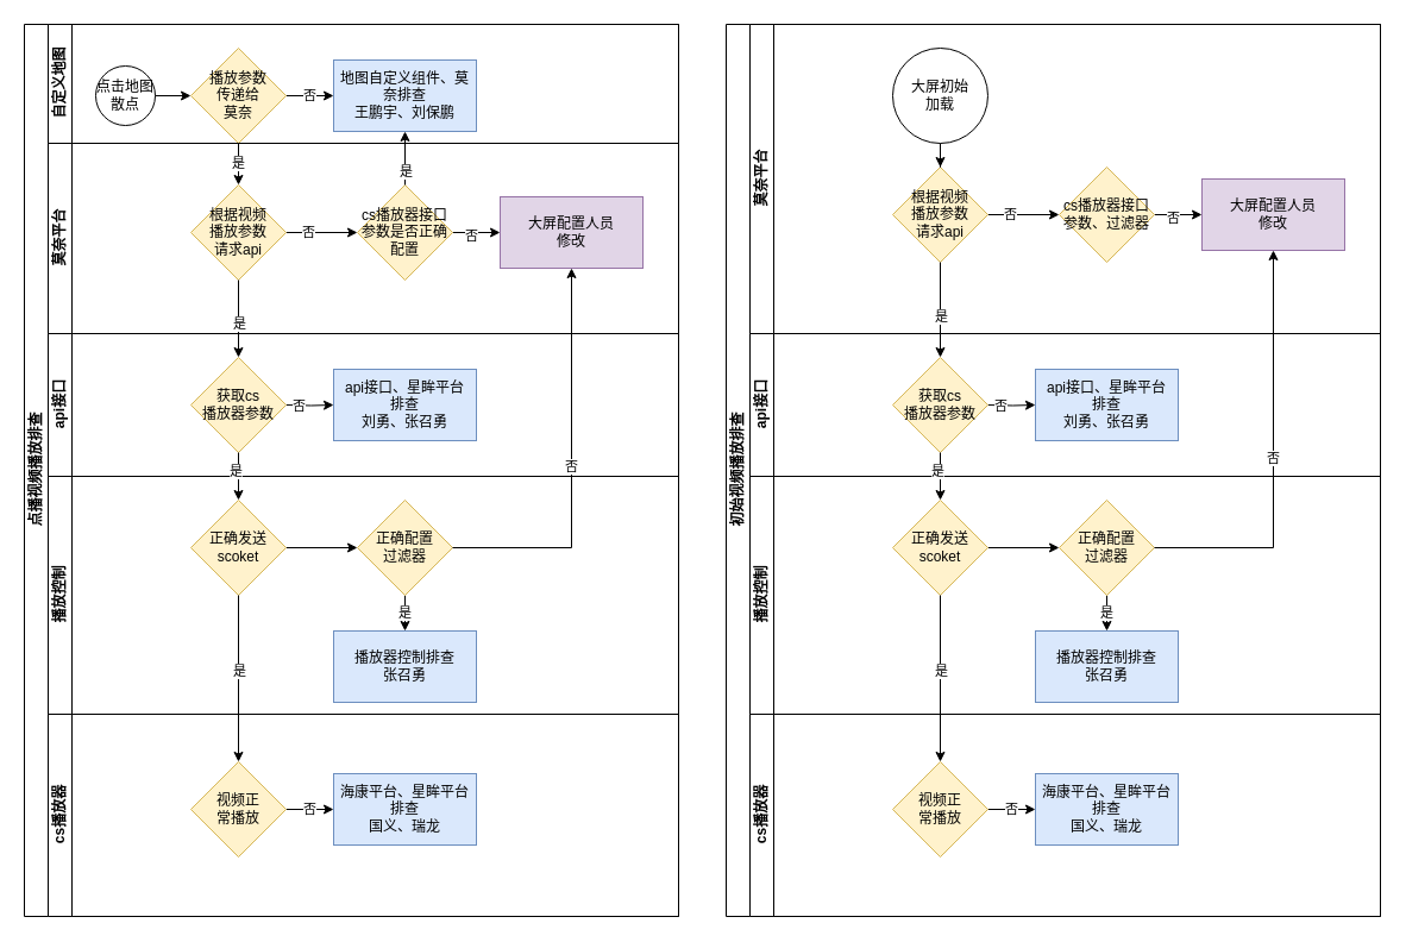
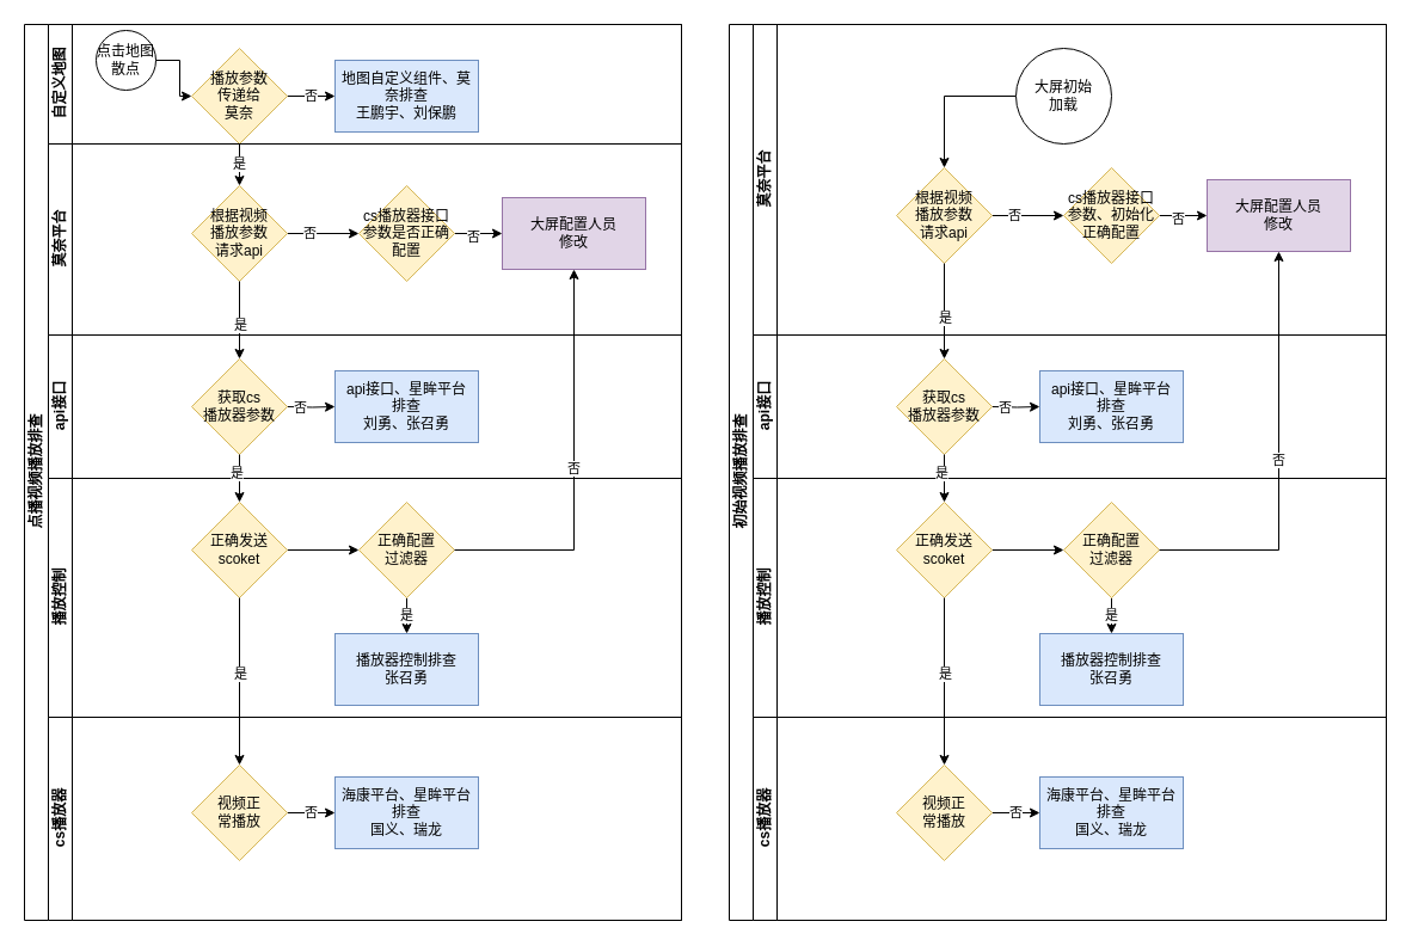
  <mxCell id="0" />
  <mxCell id="1" parent="0" />
  <mxCell id="2" value="点播视频播放排查" style="swimlane;html=1;childLayout=stackLayout;resizeParent=1;resizeParentMax=0;horizontal=0;startSize=20;horizontalStack=0;" parent="1" vertex="1"><mxGeometry x="20" y="20" width="550" height="750" as="geometry" /></mxCell>
  <mxCell id="3" value="自定义地图" style="swimlane;html=1;startSize=20;horizontal=0;" parent="2" vertex="1"><mxGeometry x="20" width="530" height="100" as="geometry" /></mxCell>
- <mxCell id="4" value="点击地图散点" style="ellipse;whiteSpace=wrap;html=1;" parent="3" vertex="1"><mxGeometry x="40" y="35" width="50" height="50" as="geometry" /></mxCell>
+ <mxCell id="4" value="点击地图散点" style="ellipse;whiteSpace=wrap;html=1;" parent="3" vertex="1"><mxGeometry x="40" y="5" width="50" height="50" as="geometry" /></mxCell>
  <mxCell id="5" value="" style="edgeStyle=orthogonalEdgeStyle;rounded=0;orthogonalLoop=1;jettySize=auto;html=1;endArrow=classic;endFill=1;" parent="3" edge="1"><mxGeometry relative="1" as="geometry"><mxPoint x="320" y="60" as="sourcePoint" /><mxPoint x="360" y="60" as="targetPoint" /></mxGeometry></mxCell>
  <mxCell id="6" value="否" style="edgeStyle=orthogonalEdgeStyle;rounded=0;orthogonalLoop=1;jettySize=auto;html=1;" edge="1" parent="3" source="7" target="9"><mxGeometry relative="1" as="geometry" /></mxCell>
  <mxCell id="7" value="播放参数&lt;br&gt;传递给&lt;br&gt;莫奈" style="rhombus;whiteSpace=wrap;html=1;fillColor=#fff2cc;strokeColor=#d6b656;" vertex="1" parent="3"><mxGeometry x="120" y="20" width="80" height="80" as="geometry" /></mxCell>
  <mxCell id="8" value="" style="edgeStyle=orthogonalEdgeStyle;rounded=0;orthogonalLoop=1;jettySize=auto;html=1;" parent="3" source="4" target="7" edge="1"><mxGeometry relative="1" as="geometry"><mxPoint x="120" y="60" as="targetPoint" /></mxGeometry></mxCell>
  <mxCell id="9" value="地图自定义组件、莫奈排查&lt;br&gt;王鹏宇、刘保鹏&lt;br&gt;" style="whiteSpace=wrap;html=1;fillColor=#dae8fc;strokeColor=#6c8ebf;" vertex="1" parent="3"><mxGeometry x="240" y="30" width="120" height="60" as="geometry" /></mxCell>
  <mxCell id="10" value="莫奈平台" style="swimlane;html=1;startSize=20;horizontal=0;" vertex="1" parent="2"><mxGeometry x="20" y="100" width="530" height="160" as="geometry" /></mxCell>
  <mxCell id="11" value="" style="edgeStyle=orthogonalEdgeStyle;rounded=0;orthogonalLoop=1;jettySize=auto;html=1;endArrow=classic;endFill=1;exitX=1;exitY=0.5;exitDx=0;exitDy=0;" edge="1" parent="10" source="16" target="15"><mxGeometry relative="1" as="geometry"><mxPoint x="200" y="60" as="sourcePoint" /></mxGeometry></mxCell>
  <mxCell id="12" value="否" style="edgeLabel;html=1;align=center;verticalAlign=middle;resizable=0;points=[];" vertex="1" connectable="0" parent="11"><mxGeometry x="-0.389" y="1" relative="1" as="geometry"><mxPoint as="offset" /></mxGeometry></mxCell>
  <mxCell id="13" value="" style="edgeStyle=orthogonalEdgeStyle;rounded=0;orthogonalLoop=1;jettySize=auto;html=1;" edge="1" parent="10" source="15" target="17"><mxGeometry relative="1" as="geometry" /></mxCell>
  <mxCell id="14" value="否" style="edgeLabel;html=1;align=center;verticalAlign=middle;resizable=0;points=[];" vertex="1" connectable="0" parent="13"><mxGeometry x="-0.244" y="-2" relative="1" as="geometry"><mxPoint as="offset" /></mxGeometry></mxCell>
  <mxCell id="15" value="cs播放器接口参数是否正确配置" style="rhombus;whiteSpace=wrap;html=1;fontFamily=Helvetica;fontSize=12;align=center;fillColor=#fff2cc;strokeColor=#d6b656;" vertex="1" parent="10"><mxGeometry x="260" y="35" width="80" height="80" as="geometry" /></mxCell>
  <mxCell id="16" value="根据视频&lt;br&gt;播放参数&lt;br&gt;请求api" style="rhombus;whiteSpace=wrap;html=1;fillColor=#fff2cc;strokeColor=#d6b656;" vertex="1" parent="10"><mxGeometry x="120" y="35" width="80" height="80" as="geometry" /></mxCell>
  <mxCell id="17" value="大屏配置人员&lt;br&gt;修改" style="whiteSpace=wrap;html=1;strokeColor=#9673a6;fillColor=#e1d5e7;" vertex="1" parent="10"><mxGeometry x="380" y="45" width="120" height="60" as="geometry" /></mxCell>
  <mxCell id="18" value="api接口" style="swimlane;html=1;startSize=20;horizontal=0;" vertex="1" parent="2"><mxGeometry x="20" y="260" width="530" height="120" as="geometry" /></mxCell>
  <mxCell id="19" value="" style="edgeStyle=orthogonalEdgeStyle;rounded=0;orthogonalLoop=1;jettySize=auto;html=1;endArrow=classic;endFill=1;entryX=0;entryY=0.5;entryDx=0;entryDy=0;" edge="1" parent="18" target="22"><mxGeometry relative="1" as="geometry"><mxPoint x="200" y="60" as="sourcePoint" /><mxPoint x="260" y="60" as="targetPoint" /></mxGeometry></mxCell>
  <mxCell id="20" value="否" style="edgeLabel;html=1;align=center;verticalAlign=middle;resizable=0;points=[];" vertex="1" connectable="0" parent="19"><mxGeometry x="-0.436" relative="1" as="geometry"><mxPoint as="offset" /></mxGeometry></mxCell>
  <mxCell id="21" value="获取cs&lt;br&gt;播放器参数" style="rhombus;whiteSpace=wrap;html=1;fillColor=#fff2cc;strokeColor=#d6b656;" vertex="1" parent="18"><mxGeometry x="120" y="20" width="80" height="80" as="geometry" /></mxCell>
  <mxCell id="22" value="api接口、星眸平台&lt;br&gt;排查&lt;br&gt;刘勇、张召勇" style="whiteSpace=wrap;html=1;strokeColor=#6c8ebf;fillColor=#dae8fc;" vertex="1" parent="18"><mxGeometry x="240" y="30" width="120" height="60" as="geometry" /></mxCell>
  <mxCell id="23" value="播放控制" style="swimlane;html=1;startSize=20;horizontal=0;" vertex="1" parent="2"><mxGeometry x="20" y="380" width="530" height="200" as="geometry" /></mxCell>
  <mxCell id="24" value="" style="edgeStyle=orthogonalEdgeStyle;rounded=0;orthogonalLoop=1;jettySize=auto;html=1;endArrow=classic;endFill=1;" edge="1" parent="23"><mxGeometry relative="1" as="geometry"><mxPoint x="200" y="60" as="sourcePoint" /><mxPoint x="260" y="60" as="targetPoint" /></mxGeometry></mxCell>
  <mxCell id="25" value="正确发送scoket" style="rhombus;whiteSpace=wrap;html=1;fillColor=#fff2cc;strokeColor=#d6b656;" vertex="1" parent="23"><mxGeometry x="120" y="20" width="80" height="80" as="geometry" /></mxCell>
  <mxCell id="26" value="是" style="edgeStyle=orthogonalEdgeStyle;rounded=0;orthogonalLoop=1;jettySize=auto;html=1;" edge="1" parent="23" source="27" target="28"><mxGeometry relative="1" as="geometry" /></mxCell>
  <mxCell id="27" value="正确配置&lt;br&gt;过滤器" style="rhombus;whiteSpace=wrap;html=1;fillColor=#fff2cc;strokeColor=#d6b656;" vertex="1" parent="23"><mxGeometry x="260" y="20" width="80" height="80" as="geometry" /></mxCell>
  <mxCell id="28" value="播放器控制排查&lt;br&gt;张召勇" style="rounded=0;whiteSpace=wrap;html=1;fillColor=#dae8fc;strokeColor=#6c8ebf;" vertex="1" parent="23"><mxGeometry x="240" y="130" width="120" height="60" as="geometry" /></mxCell>
  <mxCell id="29" value="cs播放器" style="swimlane;html=1;startSize=20;horizontal=0;" parent="2" vertex="1"><mxGeometry x="20" y="580" width="530" height="170" as="geometry" /></mxCell>
  <mxCell id="30" value="否" style="edgeStyle=orthogonalEdgeStyle;rounded=0;orthogonalLoop=1;jettySize=auto;html=1;" edge="1" parent="29" source="31" target="32"><mxGeometry relative="1" as="geometry" /></mxCell>
  <mxCell id="31" value="视频正&lt;br&gt;常播放" style="rhombus;whiteSpace=wrap;html=1;fillColor=#fff2cc;strokeColor=#d6b656;" vertex="1" parent="29"><mxGeometry x="120" y="40" width="80" height="80" as="geometry" /></mxCell>
  <mxCell id="32" value="海康平台、星眸平台排查&lt;br&gt;国义、瑞龙" style="rounded=0;whiteSpace=wrap;html=1;fillColor=#dae8fc;strokeColor=#6c8ebf;" vertex="1" parent="29"><mxGeometry x="240" y="50" width="120" height="60" as="geometry" /></mxCell>
  <mxCell id="33" value="是" style="edgeStyle=orthogonalEdgeStyle;rounded=0;orthogonalLoop=1;jettySize=auto;html=1;entryX=0.5;entryY=0;entryDx=0;entryDy=0;" edge="1" parent="2" source="7" target="16"><mxGeometry relative="1" as="geometry"><mxPoint x="180" y="120" as="targetPoint" /></mxGeometry></mxCell>
  <mxCell id="34" value="" style="edgeStyle=orthogonalEdgeStyle;rounded=0;orthogonalLoop=1;jettySize=auto;html=1;entryX=0.5;entryY=0;entryDx=0;entryDy=0;" edge="1" parent="2" source="16" target="21"><mxGeometry relative="1" as="geometry"><mxPoint x="180" y="350" as="targetPoint" /></mxGeometry></mxCell>
  <mxCell id="35" value="是" style="edgeLabel;html=1;align=center;verticalAlign=middle;resizable=0;points=[];" vertex="1" connectable="0" parent="34"><mxGeometry x="0.28" y="1" relative="1" as="geometry"><mxPoint x="-1" y="-6" as="offset" /></mxGeometry></mxCell>
  <mxCell id="36" value="" style="edgeStyle=orthogonalEdgeStyle;rounded=0;orthogonalLoop=1;jettySize=auto;html=1;" edge="1" parent="2" source="21" target="25"><mxGeometry relative="1" as="geometry" /></mxCell>
  <mxCell id="37" value="是" style="edgeLabel;html=1;align=center;verticalAlign=middle;resizable=0;points=[];" vertex="1" connectable="0" parent="36"><mxGeometry x="-0.267" y="-3" relative="1" as="geometry"><mxPoint as="offset" /></mxGeometry></mxCell>
  <mxCell id="38" value="" style="edgeStyle=orthogonalEdgeStyle;rounded=0;orthogonalLoop=1;jettySize=auto;html=1;" edge="1" parent="2" source="25" target="31"><mxGeometry relative="1" as="geometry" /></mxCell>
  <mxCell id="39" value="是" style="edgeLabel;html=1;align=center;verticalAlign=middle;resizable=0;points=[];" vertex="1" connectable="0" parent="38"><mxGeometry x="-0.1" relative="1" as="geometry"><mxPoint as="offset" /></mxGeometry></mxCell>
- <mxCell id="40" value="" style="edgeStyle=orthogonalEdgeStyle;rounded=0;orthogonalLoop=1;jettySize=auto;html=1;" edge="1" parent="2" source="15" target="9"><mxGeometry relative="1" as="geometry" /></mxCell>
- <mxCell id="41" value="是" style="edgeLabel;html=1;align=center;verticalAlign=middle;resizable=0;points=[];" vertex="1" connectable="0" parent="40"><mxGeometry x="-0.453" relative="1" as="geometry"><mxPoint as="offset" /></mxGeometry></mxCell>
  <mxCell id="42" value="否" style="edgeStyle=orthogonalEdgeStyle;rounded=0;orthogonalLoop=1;jettySize=auto;html=1;" edge="1" parent="2" source="27" target="17"><mxGeometry relative="1" as="geometry" /></mxCell>
  <mxCell id="43" value="初始视频播放排查" style="swimlane;html=1;childLayout=stackLayout;resizeParent=1;resizeParentMax=0;horizontal=0;startSize=20;horizontalStack=0;" vertex="1" parent="1"><mxGeometry x="610" y="20" width="550" height="750" as="geometry" /></mxCell>
  <mxCell id="44" value="莫奈平台" style="swimlane;html=1;startSize=20;horizontal=0;" vertex="1" parent="43"><mxGeometry x="20" width="530" height="260" as="geometry" /></mxCell>
  <mxCell id="45" value="" style="edgeStyle=orthogonalEdgeStyle;rounded=0;orthogonalLoop=1;jettySize=auto;html=1;endArrow=classic;endFill=1;exitX=1;exitY=0.5;exitDx=0;exitDy=0;" edge="1" parent="44" source="50" target="49"><mxGeometry relative="1" as="geometry"><mxPoint x="200" y="145" as="sourcePoint" /></mxGeometry></mxCell>
  <mxCell id="46" value="否" style="edgeLabel;html=1;align=center;verticalAlign=middle;resizable=0;points=[];" vertex="1" connectable="0" parent="45"><mxGeometry x="-0.389" y="1" relative="1" as="geometry"><mxPoint as="offset" /></mxGeometry></mxCell>
  <mxCell id="47" value="" style="edgeStyle=orthogonalEdgeStyle;rounded=0;orthogonalLoop=1;jettySize=auto;html=1;" edge="1" parent="44" source="49" target="51"><mxGeometry relative="1" as="geometry" /></mxCell>
  <mxCell id="48" value="否" style="edgeLabel;html=1;align=center;verticalAlign=middle;resizable=0;points=[];" vertex="1" connectable="0" parent="47"><mxGeometry x="-0.244" y="-2" relative="1" as="geometry"><mxPoint as="offset" /></mxGeometry></mxCell>
- <mxCell id="49" value="cs播放器接口参数、过滤器" style="rhombus;whiteSpace=wrap;html=1;fontFamily=Helvetica;fontSize=12;align=center;fillColor=#fff2cc;strokeColor=#d6b656;" vertex="1" parent="44"><mxGeometry x="260" y="120" width="80" height="80" as="geometry" /></mxCell>
+ <mxCell id="49" value="cs播放器接口参数、初始化正确配置" style="rhombus;whiteSpace=wrap;html=1;fontFamily=Helvetica;fontSize=12;align=center;fillColor=#fff2cc;strokeColor=#d6b656;" vertex="1" parent="44"><mxGeometry x="260" y="120" width="80" height="80" as="geometry" /></mxCell>
  <mxCell id="50" value="根据视频&lt;br&gt;播放参数&lt;br&gt;请求api" style="rhombus;whiteSpace=wrap;html=1;fillColor=#fff2cc;strokeColor=#d6b656;" vertex="1" parent="44"><mxGeometry x="120" y="120" width="80" height="80" as="geometry" /></mxCell>
  <mxCell id="51" value="大屏配置人员&lt;br&gt;修改" style="whiteSpace=wrap;html=1;strokeColor=#9673a6;fillColor=#e1d5e7;" vertex="1" parent="44"><mxGeometry x="380" y="130" width="120" height="60" as="geometry" /></mxCell>
  <mxCell id="52" value="" style="edgeStyle=orthogonalEdgeStyle;rounded=0;orthogonalLoop=1;jettySize=auto;html=1;" edge="1" parent="44" source="53" target="50"><mxGeometry relative="1" as="geometry" /></mxCell>
- <mxCell id="53" value="大屏初始&lt;br&gt;加载" style="ellipse;whiteSpace=wrap;html=1;aspect=fixed;" vertex="1" parent="44"><mxGeometry x="120" y="20" width="80" height="80" as="geometry" /></mxCell>
+ <mxCell id="53" value="大屏初始&lt;br&gt;加载" style="ellipse;whiteSpace=wrap;html=1;aspect=fixed;" vertex="1" parent="44"><mxGeometry x="220" y="20" width="80" height="80" as="geometry" /></mxCell>
  <mxCell id="54" value="api接口" style="swimlane;html=1;startSize=20;horizontal=0;" vertex="1" parent="43"><mxGeometry x="20" y="260" width="530" height="120" as="geometry" /></mxCell>
  <mxCell id="55" value="" style="edgeStyle=orthogonalEdgeStyle;rounded=0;orthogonalLoop=1;jettySize=auto;html=1;endArrow=classic;endFill=1;entryX=0;entryY=0.5;entryDx=0;entryDy=0;" edge="1" parent="54" target="58"><mxGeometry relative="1" as="geometry"><mxPoint x="200" y="60" as="sourcePoint" /><mxPoint x="260" y="60" as="targetPoint" /></mxGeometry></mxCell>
  <mxCell id="56" value="否" style="edgeLabel;html=1;align=center;verticalAlign=middle;resizable=0;points=[];" vertex="1" connectable="0" parent="55"><mxGeometry x="-0.436" relative="1" as="geometry"><mxPoint as="offset" /></mxGeometry></mxCell>
  <mxCell id="57" value="获取cs&lt;br&gt;播放器参数" style="rhombus;whiteSpace=wrap;html=1;fillColor=#fff2cc;strokeColor=#d6b656;" vertex="1" parent="54"><mxGeometry x="120" y="20" width="80" height="80" as="geometry" /></mxCell>
  <mxCell id="58" value="api接口、星眸平台&lt;br&gt;排查&lt;br&gt;刘勇、张召勇" style="whiteSpace=wrap;html=1;strokeColor=#6c8ebf;fillColor=#dae8fc;" vertex="1" parent="54"><mxGeometry x="240" y="30" width="120" height="60" as="geometry" /></mxCell>
  <mxCell id="59" value="播放控制" style="swimlane;html=1;startSize=20;horizontal=0;" vertex="1" parent="43"><mxGeometry x="20" y="380" width="530" height="200" as="geometry" /></mxCell>
  <mxCell id="60" value="" style="edgeStyle=orthogonalEdgeStyle;rounded=0;orthogonalLoop=1;jettySize=auto;html=1;endArrow=classic;endFill=1;" edge="1" parent="59"><mxGeometry relative="1" as="geometry"><mxPoint x="200" y="60" as="sourcePoint" /><mxPoint x="260" y="60" as="targetPoint" /></mxGeometry></mxCell>
  <mxCell id="61" value="正确发送scoket" style="rhombus;whiteSpace=wrap;html=1;fillColor=#fff2cc;strokeColor=#d6b656;" vertex="1" parent="59"><mxGeometry x="120" y="20" width="80" height="80" as="geometry" /></mxCell>
  <mxCell id="62" value="是" style="edgeStyle=orthogonalEdgeStyle;rounded=0;orthogonalLoop=1;jettySize=auto;html=1;" edge="1" parent="59" source="63" target="64"><mxGeometry relative="1" as="geometry" /></mxCell>
  <mxCell id="63" value="正确配置&lt;br&gt;过滤器" style="rhombus;whiteSpace=wrap;html=1;fillColor=#fff2cc;strokeColor=#d6b656;" vertex="1" parent="59"><mxGeometry x="260" y="20" width="80" height="80" as="geometry" /></mxCell>
  <mxCell id="64" value="播放器控制排查&lt;br&gt;张召勇" style="rounded=0;whiteSpace=wrap;html=1;fillColor=#dae8fc;strokeColor=#6c8ebf;" vertex="1" parent="59"><mxGeometry x="240" y="130" width="120" height="60" as="geometry" /></mxCell>
  <mxCell id="65" value="cs播放器" style="swimlane;html=1;startSize=20;horizontal=0;" vertex="1" parent="43"><mxGeometry x="20" y="580" width="530" height="170" as="geometry" /></mxCell>
  <mxCell id="66" value="否" style="edgeStyle=orthogonalEdgeStyle;rounded=0;orthogonalLoop=1;jettySize=auto;html=1;" edge="1" parent="65" source="67" target="68"><mxGeometry relative="1" as="geometry" /></mxCell>
  <mxCell id="67" value="视频正&lt;br&gt;常播放" style="rhombus;whiteSpace=wrap;html=1;fillColor=#fff2cc;strokeColor=#d6b656;" vertex="1" parent="65"><mxGeometry x="120" y="40" width="80" height="80" as="geometry" /></mxCell>
  <mxCell id="68" value="海康平台、星眸平台排查&lt;br&gt;国义、瑞龙" style="rounded=0;whiteSpace=wrap;html=1;fillColor=#dae8fc;strokeColor=#6c8ebf;" vertex="1" parent="65"><mxGeometry x="240" y="50" width="120" height="60" as="geometry" /></mxCell>
  <mxCell id="69" value="" style="edgeStyle=orthogonalEdgeStyle;rounded=0;orthogonalLoop=1;jettySize=auto;html=1;entryX=0.5;entryY=0;entryDx=0;entryDy=0;" edge="1" parent="43" source="50" target="57"><mxGeometry relative="1" as="geometry"><mxPoint x="180" y="350" as="targetPoint" /></mxGeometry></mxCell>
  <mxCell id="70" value="是" style="edgeLabel;html=1;align=center;verticalAlign=middle;resizable=0;points=[];" vertex="1" connectable="0" parent="69"><mxGeometry x="0.28" y="1" relative="1" as="geometry"><mxPoint x="-1" y="-6" as="offset" /></mxGeometry></mxCell>
  <mxCell id="71" value="" style="edgeStyle=orthogonalEdgeStyle;rounded=0;orthogonalLoop=1;jettySize=auto;html=1;" edge="1" parent="43" source="57" target="61"><mxGeometry relative="1" as="geometry" /></mxCell>
  <mxCell id="72" value="是" style="edgeLabel;html=1;align=center;verticalAlign=middle;resizable=0;points=[];" vertex="1" connectable="0" parent="71"><mxGeometry x="-0.267" y="-3" relative="1" as="geometry"><mxPoint as="offset" /></mxGeometry></mxCell>
  <mxCell id="73" value="" style="edgeStyle=orthogonalEdgeStyle;rounded=0;orthogonalLoop=1;jettySize=auto;html=1;" edge="1" parent="43" source="61" target="67"><mxGeometry relative="1" as="geometry" /></mxCell>
  <mxCell id="74" value="是" style="edgeLabel;html=1;align=center;verticalAlign=middle;resizable=0;points=[];" vertex="1" connectable="0" parent="73"><mxGeometry x="-0.1" relative="1" as="geometry"><mxPoint as="offset" /></mxGeometry></mxCell>
  <mxCell id="75" value="否" style="edgeStyle=orthogonalEdgeStyle;rounded=0;orthogonalLoop=1;jettySize=auto;html=1;" edge="1" parent="43" source="63" target="51"><mxGeometry relative="1" as="geometry" /></mxCell>
